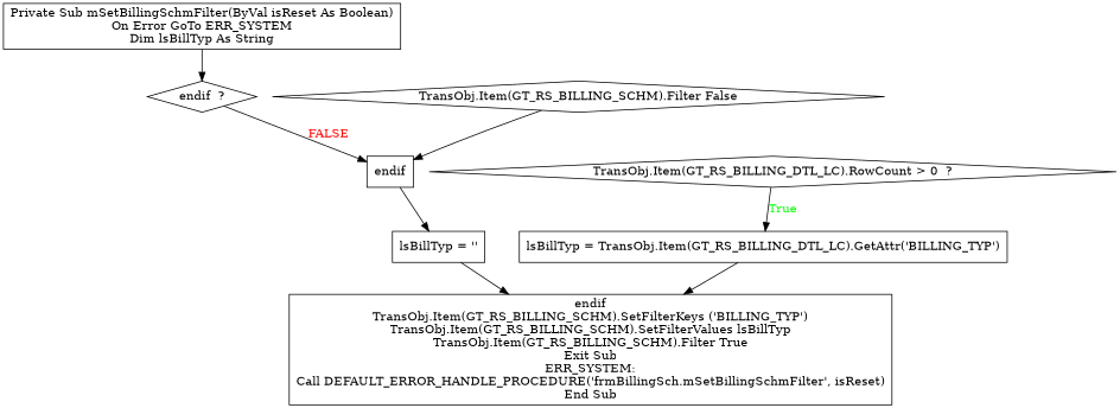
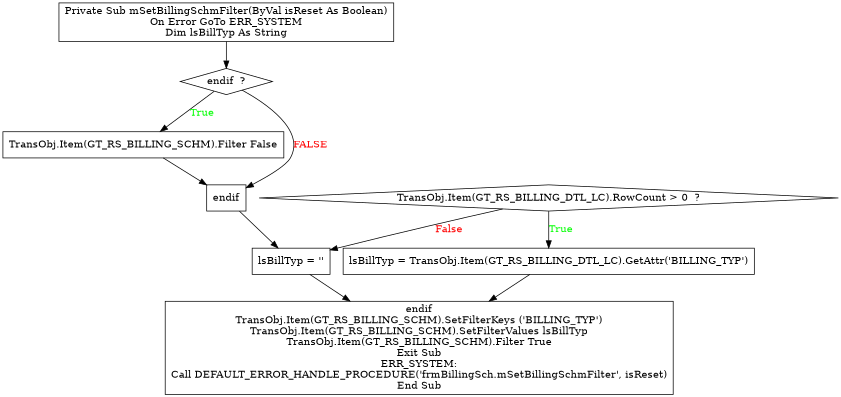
  digraph {
    node [shape=box]
    n1 [label="Private Sub mSetBillingSchmFilter(ByVal isReset As Boolean)\nOn Error GoTo ERR_SYSTEM\nDim lsBillTyp As String"]
    n2 [label="endif  ?" shape=diamond]
-   n3 [label="TransObj.Item(GT_RS_BILLING_SCHM).Filter False" shape=diamond]
+   n3 [label="TransObj.Item(GT_RS_BILLING_SCHM).Filter False"]
    n4 [label=endif]
    n5 [label="lsBillTyp = ''"]
    n6 [label="TransObj.Item(GT_RS_BILLING_DTL_LC).RowCount > 0  ?" shape=diamond]
    n7 [label="lsBillTyp = TransObj.Item(GT_RS_BILLING_DTL_LC).GetAttr('BILLING_TYP')"]
    n8 [label="endif\nTransObj.Item(GT_RS_BILLING_SCHM).SetFilterKeys ('BILLING_TYP')\nTransObj.Item(GT_RS_BILLING_SCHM).SetFilterValues lsBillTyp\nTransObj.Item(GT_RS_BILLING_SCHM).Filter True\nExit Sub\nERR_SYSTEM:\nCall DEFAULT_ERROR_HANDLE_PROCEDURE('frmBillingSch.mSetBillingSchmFilter', isReset)\nEnd Sub"]
    n1 -> n2
+   n2 -> n3 [fontcolor=GREEN label=True]
    n2 -> n4 [fontcolor=RED label=FALSE]
    n3 -> n4
    n4 -> n5
    n5 -> n8
+   n6 -> n5 [fontcolor=RED label=False]
    n6 -> n7 [fontcolor=GREEN label=True]
    n7 -> n8
  }
